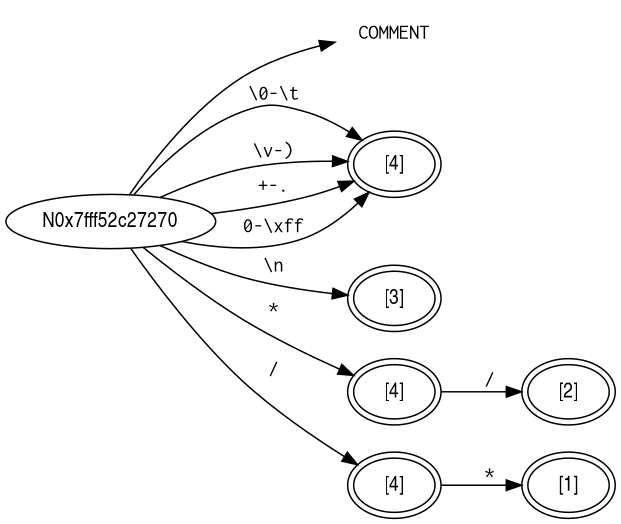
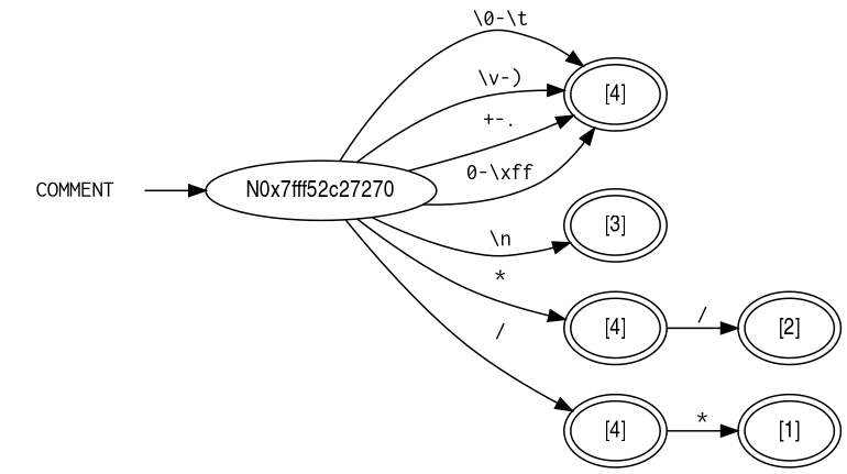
  digraph {
    concentrate=true
    rankdir=LR
    node [fontname=ArialNarrow peripheries=2]
    edge [fontname=Courier]
    n1 [fontname=Courier label=COMMENT peripheries=0 root=true]
    n2 [label=N0x7fff52c27270 peripheries=""]
    n3 [label="[4]"]
    n4 [label="[3]"]
    n5 [label="[4]"]
    n6 [label="[4]"]
    n7 [label="[2]"]
    n8 [label="[1]"]
-   n2 -> n1
+   n1 -> n2
    n2 -> n3 [label="\\0-\\t"]
    n2 -> n3 [label="\\v-)"]
    n2 -> n3 [label="+-."]
    n2 -> n3 [label="0-\\xff"]
    n2 -> n4 [label="\\n"]
    n2 -> n5 [label="*"]
    n2 -> n6 [label="/"]
    n5 -> n7 [label="/"]
    n6 -> n8 [label="*"]
  }
